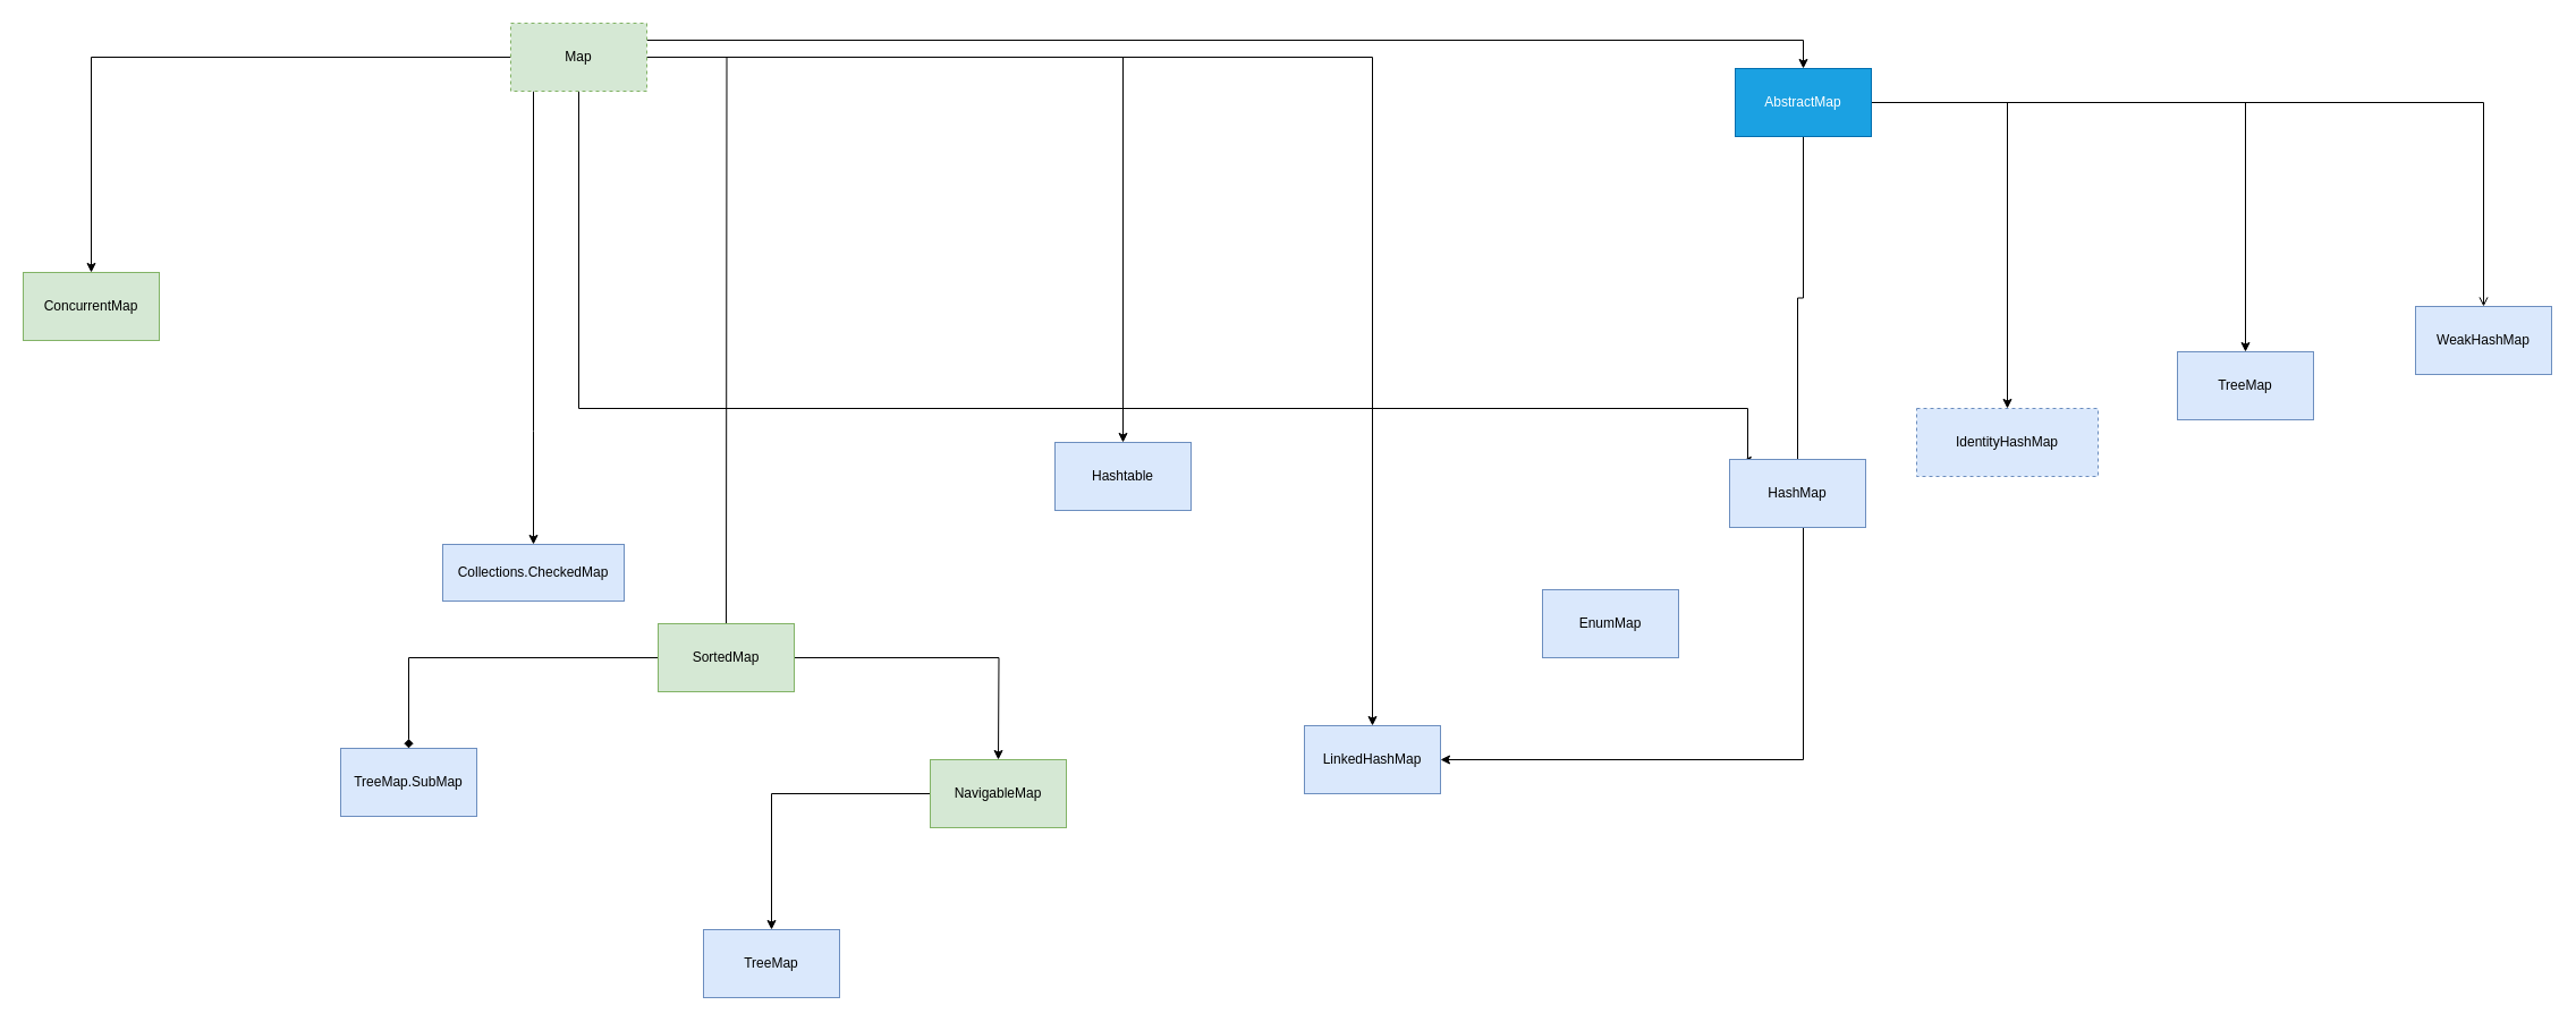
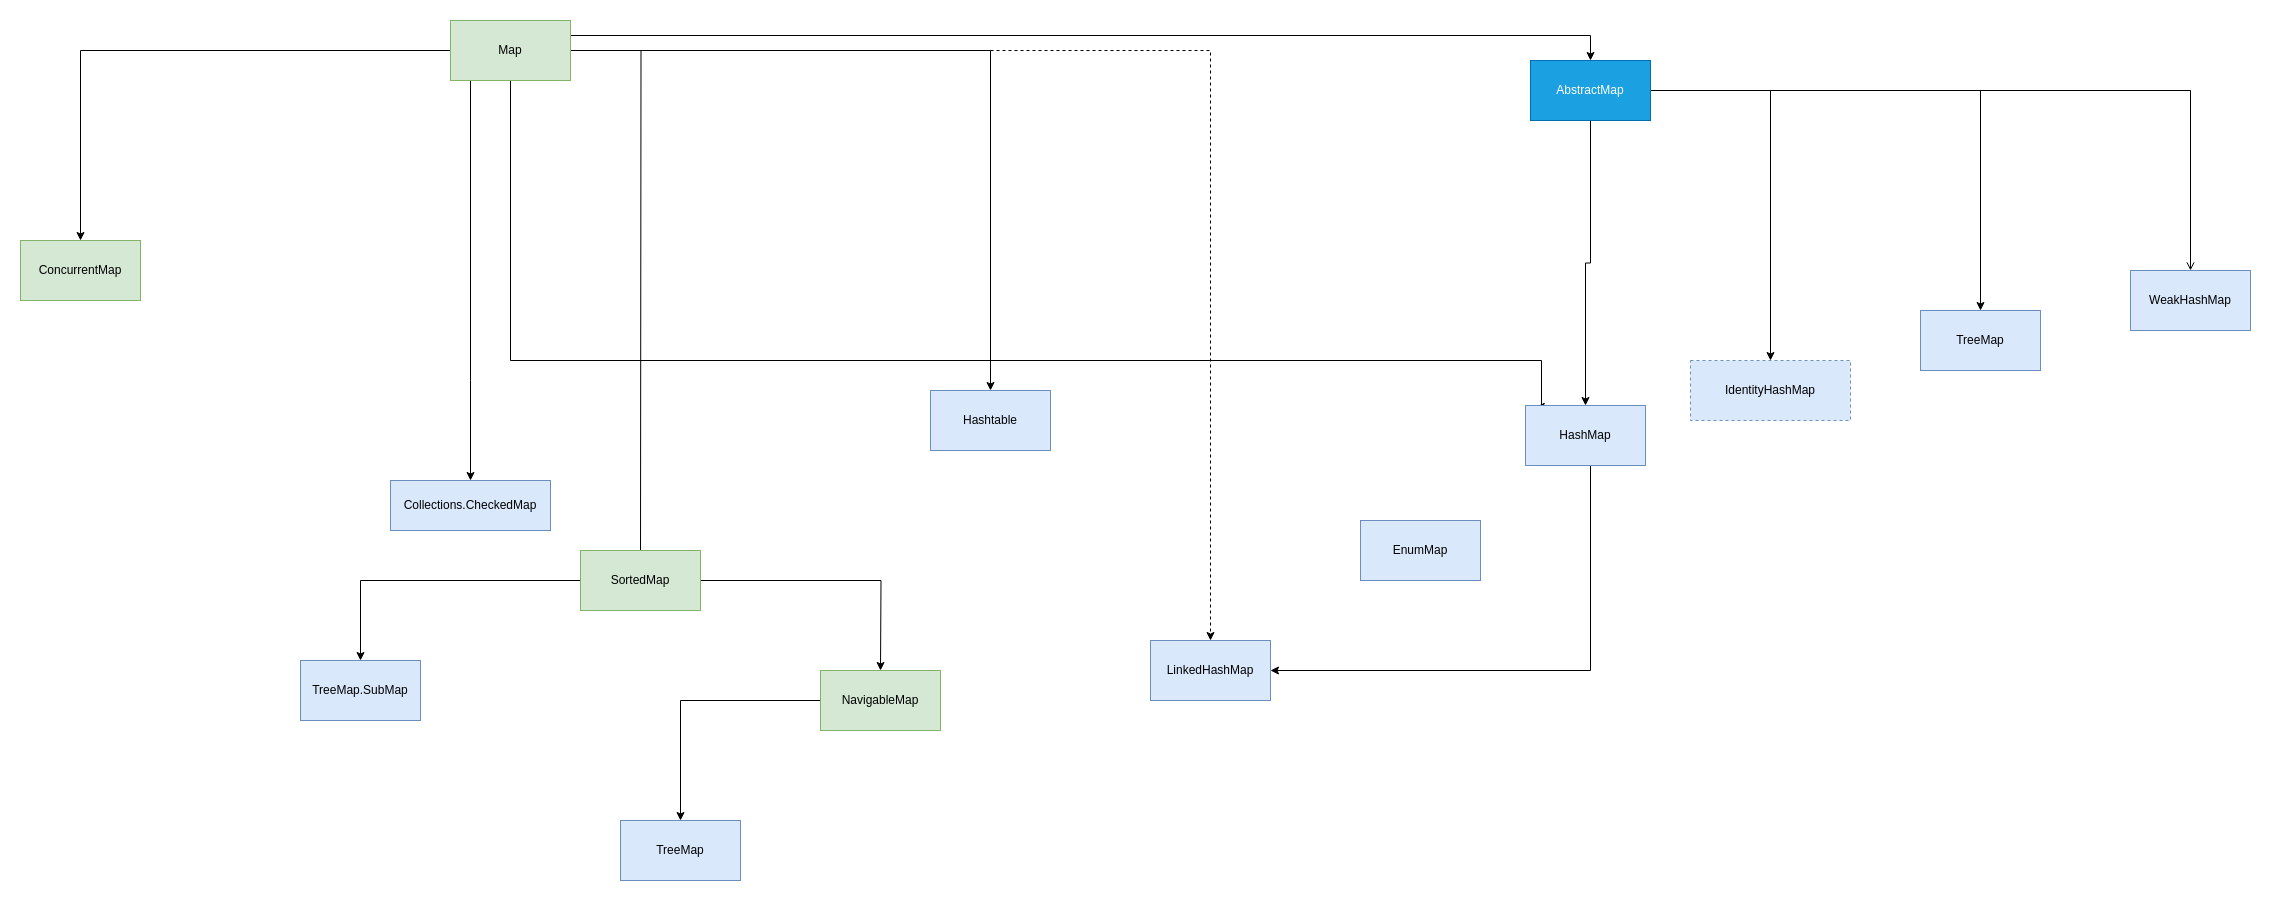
  <mxCell id="0" />
  <mxCell id="1" parent="0" />
  <mxCell id="2" style="edgeStyle=orthogonalEdgeStyle;rounded=0;orthogonalLoop=1;jettySize=auto;html=1;entryX=0.5;entryY=0;entryDx=0;entryDy=0;" edge="1" parent="1" source="9" target="16"><mxGeometry relative="1" as="geometry"><mxPoint x="920" y="280" as="targetPoint" /></mxGeometry></mxCell>
  <mxCell id="3" style="edgeStyle=orthogonalEdgeStyle;rounded=0;orthogonalLoop=1;jettySize=auto;html=1;entryX=0.5;entryY=0;entryDx=0;entryDy=0;" edge="1" parent="1" source="9" target="10"><mxGeometry relative="1" as="geometry"><Array as="points"><mxPoint x="470" y="380" /></Array></mxGeometry></mxCell>
  <mxCell id="4" style="edgeStyle=orthogonalEdgeStyle;rounded=0;orthogonalLoop=1;jettySize=auto;html=1;" edge="1" parent="1" source="9"><mxGeometry relative="1" as="geometry"><mxPoint x="640" y="570" as="targetPoint" /></mxGeometry></mxCell>
- <mxCell id="5" style="edgeStyle=orthogonalEdgeStyle;rounded=0;orthogonalLoop=1;jettySize=auto;html=1;entryX=0.5;entryY=0;entryDx=0;entryDy=0;" edge="1" parent="1" source="9" target="18"><mxGeometry relative="1" as="geometry" /></mxCell>
+ <mxCell id="5" style="edgeStyle=orthogonalEdgeStyle;rounded=0;orthogonalLoop=1;jettySize=auto;html=1;entryX=0.5;entryY=0;entryDx=0;entryDy=0;dashed=1;" edge="1" parent="1" source="9" target="18"><mxGeometry relative="1" as="geometry" /></mxCell>
  <mxCell id="6" style="edgeStyle=orthogonalEdgeStyle;rounded=0;orthogonalLoop=1;jettySize=auto;html=1;" edge="1" parent="1" source="9" target="32"><mxGeometry relative="1" as="geometry"><mxPoint x="80" y="270" as="targetPoint" /></mxGeometry></mxCell>
  <mxCell id="7" style="edgeStyle=orthogonalEdgeStyle;rounded=0;orthogonalLoop=1;jettySize=auto;html=1;entryX=0.09;entryY=0.022;entryDx=0;entryDy=0;entryPerimeter=0;" edge="1" parent="1" source="9" target="28"><mxGeometry relative="1" as="geometry"><Array as="points"><mxPoint x="510" y="360" /><mxPoint x="1541" y="360" /></Array></mxGeometry></mxCell>
  <mxCell id="8" style="edgeStyle=orthogonalEdgeStyle;rounded=0;orthogonalLoop=1;jettySize=auto;html=1;exitX=1;exitY=0.25;exitDx=0;exitDy=0;entryX=0.5;entryY=0;entryDx=0;entryDy=0;" edge="1" parent="1" source="9" target="15"><mxGeometry relative="1" as="geometry" /></mxCell>
- <mxCell id="9" value="Map" style="rounded=0;whiteSpace=wrap;html=1;fillColor=#d5e8d4;strokeColor=#82b366;dashed=1;" vertex="1" parent="1"><mxGeometry x="450" y="20" width="120" height="60" as="geometry" /></mxCell>
+ <mxCell id="9" value="Map" style="rounded=0;whiteSpace=wrap;html=1;fillColor=#d5e8d4;strokeColor=#82b366;" vertex="1" parent="1"><mxGeometry x="450" y="20" width="120" height="60" as="geometry" /></mxCell>
  <mxCell id="10" value="Collections.CheckedMap" style="rounded=0;whiteSpace=wrap;html=1;fillColor=#dae8fc;strokeColor=#6c8ebf;" vertex="1" parent="1"><mxGeometry x="390" y="480" width="160" height="50" as="geometry" /></mxCell>
- <mxCell id="11" style="edgeStyle=orthogonalEdgeStyle;rounded=0;orthogonalLoop=1;jettySize=auto;html=1;endArrow=none;" edge="1" parent="1" source="15" target="28"><mxGeometry relative="1" as="geometry"><mxPoint x="1590" y="490" as="targetPoint" /></mxGeometry></mxCell>
+ <mxCell id="11" style="edgeStyle=orthogonalEdgeStyle;rounded=0;orthogonalLoop=1;jettySize=auto;html=1;" edge="1" parent="1" source="15" target="28"><mxGeometry relative="1" as="geometry"><mxPoint x="1590" y="490" as="targetPoint" /></mxGeometry></mxCell>
  <mxCell id="12" style="edgeStyle=orthogonalEdgeStyle;rounded=0;orthogonalLoop=1;jettySize=auto;html=1;" edge="1" parent="1" source="15" target="29"><mxGeometry relative="1" as="geometry"><mxPoint x="1750" y="490" as="targetPoint" /></mxGeometry></mxCell>
  <mxCell id="13" style="edgeStyle=orthogonalEdgeStyle;rounded=0;orthogonalLoop=1;jettySize=auto;html=1;" edge="1" parent="1" source="15" target="30"><mxGeometry relative="1" as="geometry"><mxPoint x="2031.429" y="500" as="targetPoint" /></mxGeometry></mxCell>
  <mxCell id="14" style="edgeStyle=orthogonalEdgeStyle;rounded=0;orthogonalLoop=1;jettySize=auto;html=1;endArrow=open;" edge="1" parent="1" source="15" target="31"><mxGeometry relative="1" as="geometry"><mxPoint x="2190" y="490" as="targetPoint" /></mxGeometry></mxCell>
  <mxCell id="15" value="AbstractMap" style="rounded=0;whiteSpace=wrap;html=1;fillColor=#1ba1e2;strokeColor=#006EAF;fontColor=#ffffff;" vertex="1" parent="1"><mxGeometry x="1530" y="60" width="120" height="60" as="geometry" /></mxCell>
  <mxCell id="16" value="Hashtable" style="rounded=0;whiteSpace=wrap;html=1;fillColor=#dae8fc;strokeColor=#6c8ebf;" vertex="1" parent="1"><mxGeometry x="930" y="390" width="120" height="60" as="geometry" /></mxCell>
  <mxCell id="17" style="edgeStyle=orthogonalEdgeStyle;rounded=0;orthogonalLoop=1;jettySize=auto;html=1;exitX=0.5;exitY=1;exitDx=0;exitDy=0;" edge="1" parent="1"><mxGeometry relative="1" as="geometry"><mxPoint x="80" y="440" as="sourcePoint" /><mxPoint x="80" y="440" as="targetPoint" /></mxGeometry></mxCell>
  <mxCell id="18" value="LinkedHashMap" style="whiteSpace=wrap;html=1;fillColor=#dae8fc;strokeColor=#6c8ebf;" vertex="1" parent="1"><mxGeometry x="1150" y="640" width="120" height="60" as="geometry" /></mxCell>
- <mxCell id="19" style="edgeStyle=orthogonalEdgeStyle;rounded=0;orthogonalLoop=1;jettySize=auto;html=1;entryX=0.5;entryY=0;entryDx=0;entryDy=0;endArrow=diamond;" edge="1" parent="1" source="21" target="22"><mxGeometry relative="1" as="geometry"><mxPoint x="360" y="690" as="targetPoint" /></mxGeometry></mxCell>
+ <mxCell id="19" style="edgeStyle=orthogonalEdgeStyle;rounded=0;orthogonalLoop=1;jettySize=auto;html=1;entryX=0.5;entryY=0;entryDx=0;entryDy=0;" edge="1" parent="1" source="21" target="22"><mxGeometry relative="1" as="geometry"><mxPoint x="360" y="690" as="targetPoint" /></mxGeometry></mxCell>
  <mxCell id="20" style="edgeStyle=orthogonalEdgeStyle;rounded=0;orthogonalLoop=1;jettySize=auto;html=1;" edge="1" parent="1" source="21"><mxGeometry relative="1" as="geometry"><mxPoint x="880" y="670" as="targetPoint" /></mxGeometry></mxCell>
  <mxCell id="21" value="SortedMap" style="whiteSpace=wrap;html=1;fillColor=#d5e8d4;strokeColor=#82b366;" vertex="1" parent="1"><mxGeometry x="580" y="550" width="120" height="60" as="geometry" /></mxCell>
  <mxCell id="22" value="TreeMap.SubMap" style="whiteSpace=wrap;html=1;fillColor=#dae8fc;strokeColor=#6c8ebf;" vertex="1" parent="1"><mxGeometry x="300" y="660" width="120" height="60" as="geometry" /></mxCell>
  <mxCell id="23" style="edgeStyle=orthogonalEdgeStyle;rounded=0;orthogonalLoop=1;jettySize=auto;html=1;entryX=0.5;entryY=0;entryDx=0;entryDy=0;" edge="1" parent="1" source="24" target="25"><mxGeometry relative="1" as="geometry"><mxPoint x="690" y="840" as="targetPoint" /></mxGeometry></mxCell>
  <mxCell id="24" value="NavigableMap" style="whiteSpace=wrap;html=1;fillColor=#d5e8d4;strokeColor=#82b366;" vertex="1" parent="1"><mxGeometry x="820" y="670" width="120" height="60" as="geometry" /></mxCell>
  <mxCell id="25" value="TreeMap" style="whiteSpace=wrap;html=1;fillColor=#dae8fc;strokeColor=#6c8ebf;" vertex="1" parent="1"><mxGeometry x="620" y="820" width="120" height="60" as="geometry" /></mxCell>
  <mxCell id="26" value="EnumMap" style="rounded=0;whiteSpace=wrap;html=1;fillColor=#dae8fc;strokeColor=#6c8ebf;" vertex="1" parent="1"><mxGeometry x="1360" y="520" width="120" height="60" as="geometry" /></mxCell>
  <mxCell id="27" style="edgeStyle=orthogonalEdgeStyle;rounded=0;orthogonalLoop=1;jettySize=auto;html=1;entryX=1;entryY=0.5;entryDx=0;entryDy=0;" edge="1" parent="1" source="28" target="18"><mxGeometry relative="1" as="geometry"><Array as="points"><mxPoint x="1590" y="670" /></Array></mxGeometry></mxCell>
  <mxCell id="28" value="HashMap" style="rounded=0;whiteSpace=wrap;html=1;fillColor=#dae8fc;strokeColor=#6c8ebf;" vertex="1" parent="1"><mxGeometry x="1525" y="405" width="120" height="60" as="geometry" /></mxCell>
  <mxCell id="29" value="IdentityHashMap" style="rounded=0;whiteSpace=wrap;html=1;fillColor=#dae8fc;strokeColor=#6c8ebf;dashed=1;" vertex="1" parent="1"><mxGeometry x="1690" y="360" width="160" height="60" as="geometry" /></mxCell>
  <mxCell id="30" value="TreeMap" style="rounded=0;whiteSpace=wrap;html=1;fillColor=#dae8fc;strokeColor=#6c8ebf;" vertex="1" parent="1"><mxGeometry x="1919.999" y="310" width="120" height="60" as="geometry" /></mxCell>
  <mxCell id="31" value="WeakHashMap" style="rounded=0;whiteSpace=wrap;html=1;fillColor=#dae8fc;strokeColor=#6c8ebf;" vertex="1" parent="1"><mxGeometry x="2130" y="270" width="120" height="60" as="geometry" /></mxCell>
  <mxCell id="32" value="ConcurrentMap" style="rounded=0;whiteSpace=wrap;html=1;fillColor=#d5e8d4;strokeColor=#82b366;" vertex="1" parent="1"><mxGeometry x="20" y="240" width="120" height="60" as="geometry" /></mxCell>
